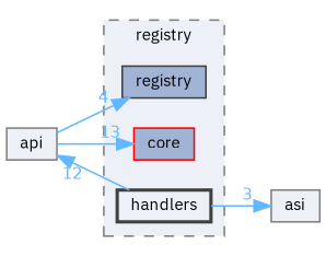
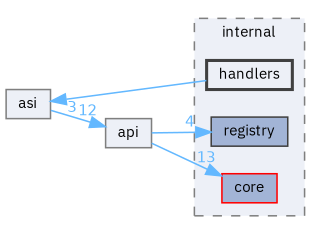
  digraph {
    compound=true
    fontname="IBM Plex Sans"
    rankdir=LR
    node [color=grey25 fillcolor="#edf0f7" fontname="IBM Plex Sans" fontsize=10 shape=box style=filled]
    edge [color=steelblue1 fontcolor=steelblue1 fontname="IBM Plex Sans" fontsize=10 labeldistance=1.5 labelfontname=Helvetica labelfontsize=10]
    n1 [fillcolor="#a2b4d6" height=0.2 label=registry width=0.4]
    n2 [color=red fillcolor="#a2b4d6" height=0.2 label=core width=0.4]
    n3 [height=0.2 label=handlers style="filled,bold" width=0.4]
    n4 [color=grey50 height=0.2 label=asi width=0.4]
    n5 [color=grey50 height=0.2 label=api width=0.4]
    subgraph cluster_1 {
      bgcolor="#edf0f7"
      fontsize=10
-     label=registry
+     label=internal
      pencolor=grey50
      style="filled,dashed"
      n1
      n2
      n3
    }
    n3 -> n4 [headlabel=3]
-   n3 -> n5 [headlabel=12]
+   n4 -> n5 [headlabel=12]
    n5 -> n1 [headlabel=4]
    n5 -> n2 [headlabel=13]
  }
